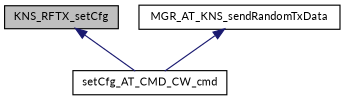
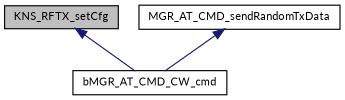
  digraph {
    fontname=Lato
    rankdir=TB
    node [color=black fillcolor=white fontname=Lato fontsize=10 shape=record style=filled]
    edge [color=midnightblue dir=back fontname=Lato fontsize=10 labelfontname=Helvetica labelfontsize=10 style=solid]
    n1 [fillcolor=grey75 fontcolor=black height=0.2 label=KNS_RFTX_setCfg width=0.4]
-   n2 [height=0.2 label=setCfg_AT_CMD_CW_cmd width=0.4]
-   n3 [height=0.2 label=MGR_AT_KNS_sendRandomTxData width=0.4]
+   n2 [height=0.2 label=bMGR_AT_CMD_CW_cmd width=0.4]
+   n3 [height=0.2 label=MGR_AT_CMD_sendRandomTxData width=0.4]
    n1 -> n2
    n3 -> n2
  }
